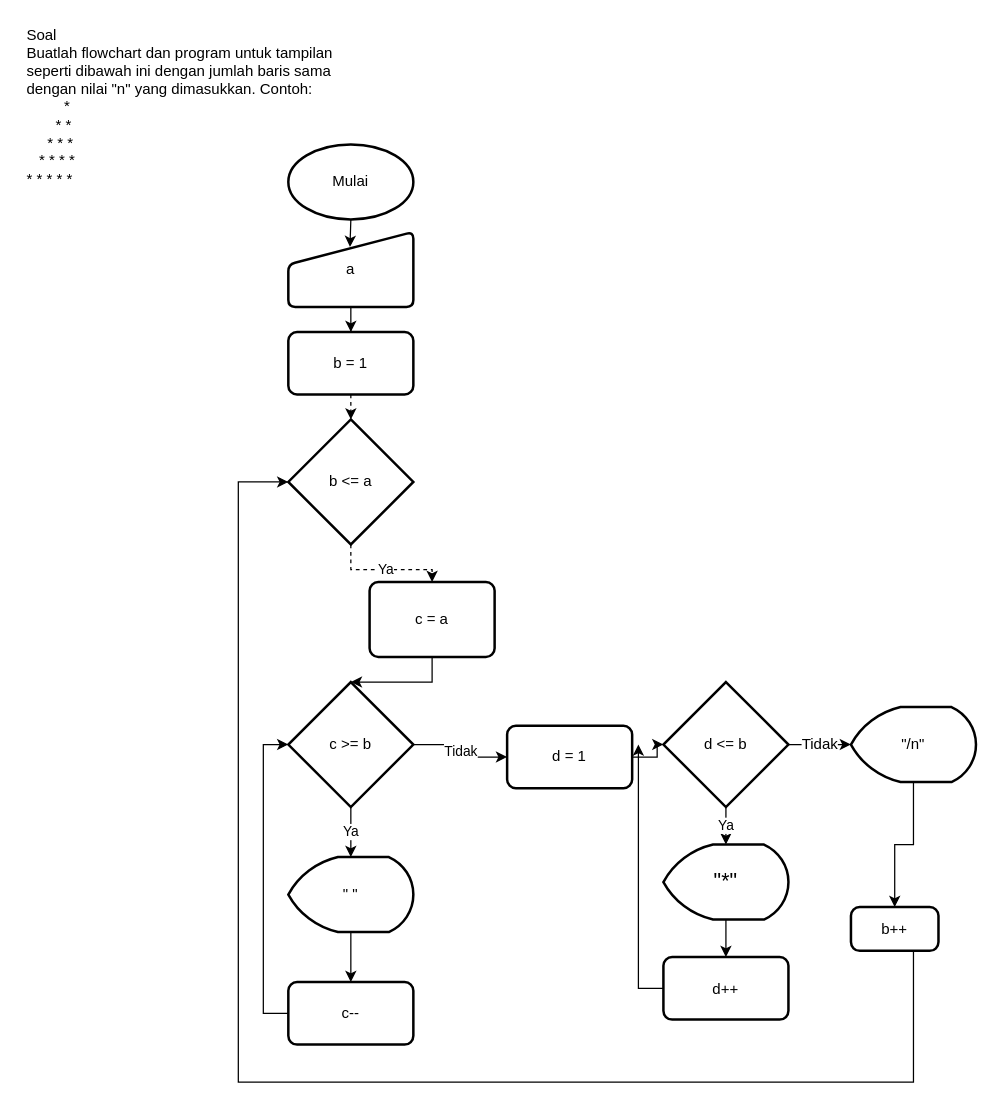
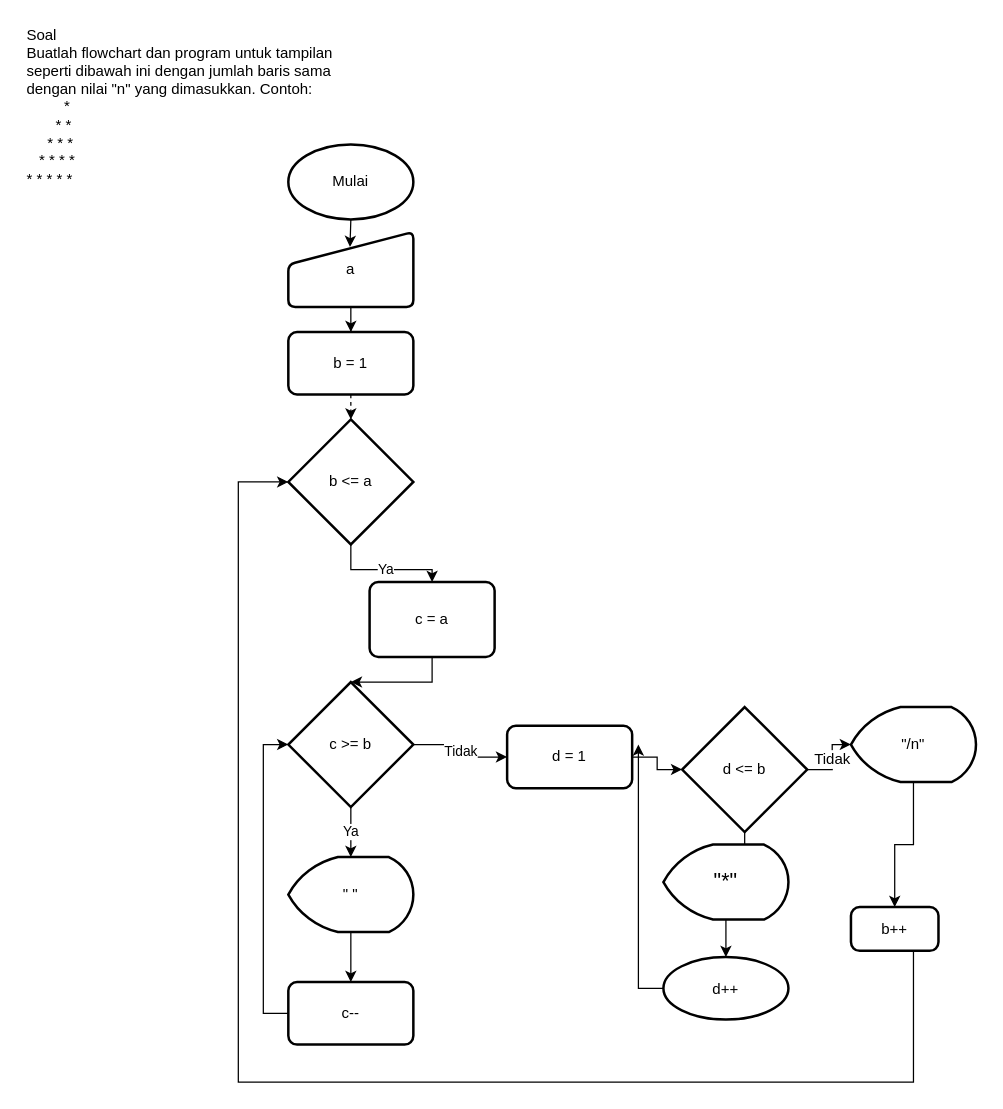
  <mxCell id="0" />
  <mxCell id="1" parent="0" />
  <mxCell id="2" style="edgeStyle=orthogonalEdgeStyle;rounded=0;orthogonalLoop=1;jettySize=auto;html=1;exitX=0.5;exitY=1;exitDx=0;exitDy=0;exitPerimeter=0;entryX=0.493;entryY=0.2;entryDx=0;entryDy=0;entryPerimeter=0;" parent="1" source="3" target="6" edge="1"><mxGeometry relative="1" as="geometry" /></mxCell>
  <mxCell id="3" value="Mulai" style="strokeWidth=2;html=1;shape=mxgraph.flowchart.start_1;whiteSpace=wrap;" parent="1" vertex="1"><mxGeometry x="230" y="115" width="100" height="60" as="geometry" /></mxCell>
  <mxCell id="4" value="&lt;div style=&quot;text-align: left;&quot;&gt;&lt;span style=&quot;background-color: initial;&quot;&gt;Soal&lt;/span&gt;&lt;/div&gt;&lt;div style=&quot;text-align: left;&quot;&gt;&lt;span style=&quot;background-color: initial;&quot;&gt;Buatlah flowchart dan program untuk tampilan seperti dibawah ini dengan jumlah baris sama dengan nilai &quot;n&quot; yang dimasukkan. Contoh:&lt;/span&gt;&lt;/div&gt;&lt;div style=&quot;text-align: left;&quot;&gt;&lt;span style=&quot;background-color: initial;&quot;&gt;&amp;nbsp; &amp;nbsp; &amp;nbsp; &amp;nbsp; &amp;nbsp;*&lt;/span&gt;&lt;/div&gt;&lt;div style=&quot;text-align: left;&quot;&gt;&lt;span style=&quot;background-color: initial;&quot;&gt;&amp;nbsp; &amp;nbsp; &amp;nbsp; &amp;nbsp;* *&lt;/span&gt;&lt;/div&gt;&lt;div style=&quot;text-align: left;&quot;&gt;&lt;span style=&quot;background-color: initial;&quot;&gt;&amp;nbsp; &amp;nbsp; &amp;nbsp;* * *&lt;/span&gt;&lt;/div&gt;&lt;div style=&quot;text-align: left;&quot;&gt;&lt;span style=&quot;background-color: initial;&quot;&gt;&amp;nbsp; &amp;nbsp;* * * *&lt;/span&gt;&lt;/div&gt;&lt;div style=&quot;text-align: left;&quot;&gt;&lt;span style=&quot;background-color: initial;&quot;&gt;* * * * *&amp;nbsp;&amp;nbsp;&lt;/span&gt;&lt;br&gt;&lt;/div&gt;" style="text;html=1;strokeColor=none;fillColor=none;align=center;verticalAlign=middle;whiteSpace=wrap;rounded=0;" parent="1" vertex="1"><mxGeometry x="20" y="20" width="260" height="130" as="geometry" /></mxCell>
  <mxCell id="5" value="" style="edgeStyle=orthogonalEdgeStyle;rounded=0;orthogonalLoop=1;jettySize=auto;html=1;" parent="1" source="6" target="8" edge="1"><mxGeometry relative="1" as="geometry" /></mxCell>
  <mxCell id="6" value="a" style="html=1;strokeWidth=2;shape=manualInput;whiteSpace=wrap;rounded=1;size=26;arcSize=11;" parent="1" vertex="1"><mxGeometry x="230" y="185" width="100" height="60" as="geometry" /></mxCell>
  <mxCell id="7" style="edgeStyle=orthogonalEdgeStyle;rounded=0;orthogonalLoop=1;jettySize=auto;html=1;exitX=0.5;exitY=1;exitDx=0;exitDy=0;entryX=0.5;entryY=0;entryDx=0;entryDy=0;entryPerimeter=0;dashed=1;" parent="1" source="8" target="10" edge="1"><mxGeometry relative="1" as="geometry" /></mxCell>
  <mxCell id="8" value="b = 1" style="rounded=1;whiteSpace=wrap;html=1;absoluteArcSize=1;arcSize=14;strokeWidth=2;" parent="1" vertex="1"><mxGeometry x="230" y="265" width="100" height="50" as="geometry" /></mxCell>
- <mxCell id="9" value="Ya" style="edgeStyle=orthogonalEdgeStyle;rounded=0;orthogonalLoop=1;jettySize=auto;html=1;dashed=1;" parent="1" source="10" target="15" edge="1"><mxGeometry relative="1" as="geometry" /></mxCell>
+ <mxCell id="9" value="Ya" style="edgeStyle=orthogonalEdgeStyle;rounded=0;orthogonalLoop=1;jettySize=auto;html=1;" parent="1" source="10" target="15" edge="1"><mxGeometry relative="1" as="geometry" /></mxCell>
  <mxCell id="10" value="b &amp;lt;= a" style="strokeWidth=2;html=1;shape=mxgraph.flowchart.decision;whiteSpace=wrap;" parent="1" vertex="1"><mxGeometry x="230" y="335" width="100" height="100" as="geometry" /></mxCell>
  <mxCell id="11" value="Ya" style="edgeStyle=orthogonalEdgeStyle;rounded=0;orthogonalLoop=1;jettySize=auto;html=1;" parent="1" source="13" target="17" edge="1"><mxGeometry relative="1" as="geometry" /></mxCell>
  <mxCell id="12" value="Tidak" style="edgeStyle=orthogonalEdgeStyle;rounded=0;orthogonalLoop=1;jettySize=auto;html=1;" parent="1" source="13" target="21" edge="1"><mxGeometry relative="1" as="geometry" /></mxCell>
  <mxCell id="13" value="c &amp;gt;= b" style="strokeWidth=2;html=1;shape=mxgraph.flowchart.decision;whiteSpace=wrap;" parent="1" vertex="1"><mxGeometry x="230" y="545" width="100" height="100" as="geometry" /></mxCell>
  <mxCell id="14" style="edgeStyle=orthogonalEdgeStyle;rounded=0;orthogonalLoop=1;jettySize=auto;html=1;exitX=0.5;exitY=1;exitDx=0;exitDy=0;entryX=0.5;entryY=0;entryDx=0;entryDy=0;entryPerimeter=0;" parent="1" source="15" target="13" edge="1"><mxGeometry relative="1" as="geometry" /></mxCell>
  <mxCell id="15" value="c = a" style="rounded=1;whiteSpace=wrap;html=1;absoluteArcSize=1;arcSize=14;strokeWidth=2;" parent="1" vertex="1"><mxGeometry x="295" y="465" width="100" height="60" as="geometry" /></mxCell>
  <mxCell id="16" value="" style="edgeStyle=orthogonalEdgeStyle;rounded=0;orthogonalLoop=1;jettySize=auto;html=1;" parent="1" source="17" target="19" edge="1"><mxGeometry relative="1" as="geometry" /></mxCell>
  <mxCell id="17" value="&quot; &quot;" style="strokeWidth=2;html=1;shape=mxgraph.flowchart.display;whiteSpace=wrap;" parent="1" vertex="1"><mxGeometry x="230" y="685" width="100" height="60" as="geometry" /></mxCell>
  <mxCell id="18" style="edgeStyle=orthogonalEdgeStyle;rounded=0;orthogonalLoop=1;jettySize=auto;html=1;exitX=0;exitY=0.5;exitDx=0;exitDy=0;entryX=0;entryY=0.5;entryDx=0;entryDy=0;entryPerimeter=0;" parent="1" source="19" target="13" edge="1"><mxGeometry relative="1" as="geometry" /></mxCell>
  <mxCell id="19" value="c--" style="rounded=1;whiteSpace=wrap;html=1;absoluteArcSize=1;arcSize=14;strokeWidth=2;" parent="1" vertex="1"><mxGeometry x="230" y="785" width="100" height="50" as="geometry" /></mxCell>
  <mxCell id="20" value="" style="edgeStyle=orthogonalEdgeStyle;rounded=0;orthogonalLoop=1;jettySize=auto;html=1;" parent="1" source="21" target="24" edge="1"><mxGeometry relative="1" as="geometry" /></mxCell>
  <mxCell id="21" value="d = 1" style="rounded=1;whiteSpace=wrap;html=1;absoluteArcSize=1;arcSize=14;strokeWidth=2;" parent="1" vertex="1"><mxGeometry x="405" y="580" width="100" height="50" as="geometry" /></mxCell>
  <mxCell id="22" value="Ya" style="edgeStyle=orthogonalEdgeStyle;rounded=0;orthogonalLoop=1;jettySize=auto;html=1;" parent="1" source="24" target="26" edge="1"><mxGeometry relative="1" as="geometry" /></mxCell>
  <mxCell id="23" value="Tidak" style="edgeStyle=orthogonalEdgeStyle;rounded=0;orthogonalLoop=1;jettySize=auto;html=1;fontSize=12;" parent="1" source="24" target="30" edge="1"><mxGeometry relative="1" as="geometry" /></mxCell>
- <mxCell id="24" value="d &amp;lt;= b" style="strokeWidth=2;html=1;shape=mxgraph.flowchart.decision;whiteSpace=wrap;" parent="1" vertex="1"><mxGeometry x="530" y="545" width="100" height="100" as="geometry" /></mxCell>
+ <mxCell id="24" value="d &amp;lt;= b" style="strokeWidth=2;html=1;shape=mxgraph.flowchart.decision;whiteSpace=wrap;" parent="1" vertex="1"><mxGeometry x="545" y="565" width="100" height="100" as="geometry" /></mxCell>
  <mxCell id="25" value="" style="edgeStyle=orthogonalEdgeStyle;rounded=0;orthogonalLoop=1;jettySize=auto;html=1;fontSize=17;" parent="1" source="26" target="28" edge="1"><mxGeometry relative="1" as="geometry" /></mxCell>
  <mxCell id="26" value="&lt;font style=&quot;font-size: 17px;&quot;&gt;&quot;*&quot;&lt;/font&gt;" style="strokeWidth=2;html=1;shape=mxgraph.flowchart.display;whiteSpace=wrap;" parent="1" vertex="1"><mxGeometry x="530" y="675" width="100" height="60" as="geometry" /></mxCell>
  <mxCell id="27" style="edgeStyle=orthogonalEdgeStyle;rounded=0;orthogonalLoop=1;jettySize=auto;html=1;exitX=0;exitY=0.5;exitDx=0;exitDy=0;fontSize=12;" parent="1" source="28" edge="1"><mxGeometry relative="1" as="geometry"><mxPoint x="510" y="595" as="targetPoint" /></mxGeometry></mxCell>
- <mxCell id="28" value="&lt;font style=&quot;font-size: 12px;&quot;&gt;d++&lt;/font&gt;" style="rounded=1;whiteSpace=wrap;html=1;absoluteArcSize=1;arcSize=14;strokeWidth=2;fontSize=17;" parent="1" vertex="1"><mxGeometry x="530" y="765" width="100" height="50" as="geometry" /></mxCell>
+ <mxCell id="28" value="&lt;font style=&quot;font-size: 12px;&quot;&gt;d++&lt;/font&gt;" style="ellipse;whiteSpace=wrap;html=1;absoluteArcSize=1;arcSize=14;strokeWidth=2;fontSize=17;" parent="1" vertex="1"><mxGeometry x="530" y="765" width="100" height="50" as="geometry" /></mxCell>
  <mxCell id="29" value="" style="edgeStyle=orthogonalEdgeStyle;rounded=0;orthogonalLoop=1;jettySize=auto;html=1;fontSize=12;" parent="1" source="30" target="32" edge="1"><mxGeometry relative="1" as="geometry" /></mxCell>
  <mxCell id="30" value="&quot;/n&quot;" style="strokeWidth=2;html=1;shape=mxgraph.flowchart.display;whiteSpace=wrap;fontSize=12;" parent="1" vertex="1"><mxGeometry x="680" y="565" width="100" height="60" as="geometry" /></mxCell>
  <mxCell id="31" style="edgeStyle=orthogonalEdgeStyle;rounded=0;orthogonalLoop=1;jettySize=auto;html=1;fontSize=12;entryX=0;entryY=0.5;entryDx=0;entryDy=0;entryPerimeter=0;" parent="1" source="32" target="10" edge="1"><mxGeometry relative="1" as="geometry"><mxPoint x="200" y="425" as="targetPoint" /><Array as="points"><mxPoint x="730" y="865" /><mxPoint x="190" y="865" /><mxPoint x="190" y="385" /></Array></mxGeometry></mxCell>
  <mxCell id="32" value="b++" style="rounded=1;whiteSpace=wrap;html=1;absoluteArcSize=1;arcSize=14;strokeWidth=2;fontSize=12;" parent="1" vertex="1"><mxGeometry x="680" y="725" width="70" height="35" as="geometry" /></mxCell>
